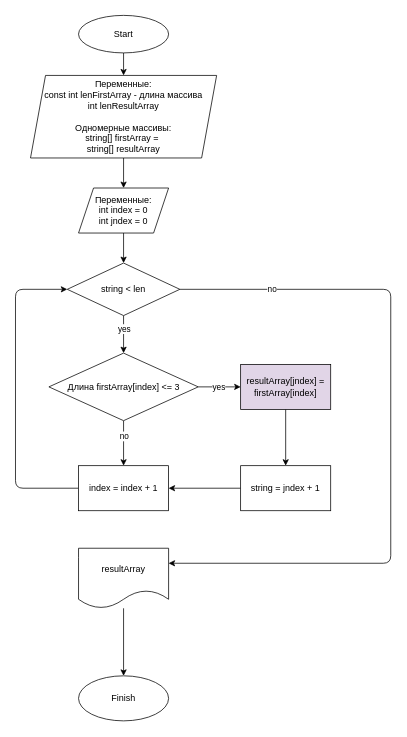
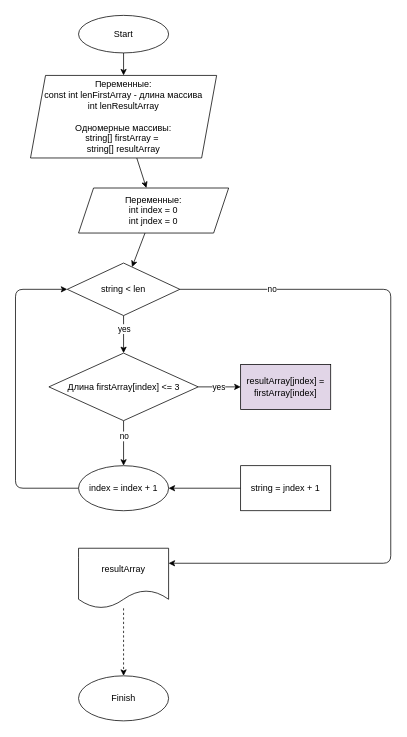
  <mxCell id="0" />
  <mxCell id="1" parent="0" />
  <mxCell id="2" value="" style="edgeStyle=none;html=1;" parent="1" source="3" target="5" edge="1"><mxGeometry relative="1" as="geometry" /></mxCell>
  <mxCell id="3" value="Start" style="ellipse;whiteSpace=wrap;html=1;" parent="1" vertex="1"><mxGeometry x="104" y="20" width="120" height="50" as="geometry" /></mxCell>
  <mxCell id="4" value="" style="edgeStyle=none;html=1;" parent="1" source="5" target="7" edge="1"><mxGeometry relative="1" as="geometry" /></mxCell>
  <mxCell id="5" value="&lt;span&gt;Переменные:&lt;/span&gt;&lt;br&gt;&lt;span&gt;const int lenFirstArray - длина массива&lt;br&gt;&lt;/span&gt;int lenResultArray&lt;br&gt;&lt;br&gt;&lt;span&gt;Одномерные массивы:&lt;/span&gt;&lt;br&gt;&lt;span&gt;string[] firstArray =&amp;nbsp;&lt;/span&gt;&lt;br&gt;&lt;span&gt;string[] resultArray&lt;/span&gt;" style="shape=parallelogram;perimeter=parallelogramPerimeter;whiteSpace=wrap;html=1;fixedSize=1;" parent="1" vertex="1"><mxGeometry x="40" y="100" width="248" height="110" as="geometry" /></mxCell>
  <mxCell id="6" value="" style="edgeStyle=none;html=1;" parent="1" source="7" target="12" edge="1"><mxGeometry relative="1" as="geometry" /></mxCell>
- <mxCell id="7" value="Переменные:&lt;br&gt;int index = 0&lt;br&gt;int jndex = 0" style="shape=parallelogram;perimeter=parallelogramPerimeter;whiteSpace=wrap;html=1;fixedSize=1;" parent="1" vertex="1"><mxGeometry x="104" y="250" width="120" height="60" as="geometry" /></mxCell>
+ <mxCell id="7" value="Переменные:&lt;br&gt;int index = 0&lt;br&gt;int jndex = 0" style="shape=parallelogram;perimeter=parallelogramPerimeter;whiteSpace=wrap;html=1;fixedSize=1;" parent="1" vertex="1"><mxGeometry x="104" y="250" width="200" height="60" as="geometry" /></mxCell>
  <mxCell id="8" value="" style="edgeStyle=none;html=1;" parent="1" source="12" target="17" edge="1"><mxGeometry relative="1" as="geometry" /></mxCell>
  <mxCell id="9" value="yes" style="edgeLabel;html=1;align=center;verticalAlign=middle;resizable=0;points=[];" parent="8" vertex="1" connectable="0"><mxGeometry x="-0.307" relative="1" as="geometry"><mxPoint as="offset" /></mxGeometry></mxCell>
  <mxCell id="10" style="edgeStyle=none;html=1;exitX=1;exitY=0.5;exitDx=0;exitDy=0;entryX=1;entryY=0.25;entryDx=0;entryDy=0;" parent="1" source="12" target="25" edge="1"><mxGeometry relative="1" as="geometry"><Array as="points"><mxPoint x="520" y="385" /><mxPoint x="520" y="750" /></Array></mxGeometry></mxCell>
  <mxCell id="11" value="no" style="edgeLabel;html=1;align=center;verticalAlign=middle;resizable=0;points=[];" parent="10" vertex="1" connectable="0"><mxGeometry x="-0.741" y="1" relative="1" as="geometry"><mxPoint as="offset" /></mxGeometry></mxCell>
  <mxCell id="12" value="string &amp;lt; len" style="rhombus;whiteSpace=wrap;html=1;" parent="1" vertex="1"><mxGeometry x="89" y="350" width="150" height="70" as="geometry" /></mxCell>
  <mxCell id="13" value="" style="edgeStyle=none;html=1;" parent="1" source="17" target="19" edge="1"><mxGeometry relative="1" as="geometry" /></mxCell>
  <mxCell id="14" value="yes" style="edgeLabel;html=1;align=center;verticalAlign=middle;resizable=0;points=[];" parent="13" vertex="1" connectable="0"><mxGeometry x="-0.522" y="-3" relative="1" as="geometry"><mxPoint x="13" y="-3" as="offset" /></mxGeometry></mxCell>
  <mxCell id="15" value="" style="edgeStyle=none;html=1;" parent="1" source="17" target="23" edge="1"><mxGeometry relative="1" as="geometry" /></mxCell>
  <mxCell id="16" value="no" style="edgeLabel;html=1;align=center;verticalAlign=middle;resizable=0;points=[];" parent="15" vertex="1" connectable="0"><mxGeometry x="-0.333" relative="1" as="geometry"><mxPoint as="offset" /></mxGeometry></mxCell>
  <mxCell id="17" value="Длина firstArray[index] &amp;lt;= 3" style="rhombus;whiteSpace=wrap;html=1;" parent="1" vertex="1"><mxGeometry x="64.5" y="470" width="199" height="90" as="geometry" /></mxCell>
- <mxCell id="18" value="" style="edgeStyle=none;html=1;" parent="1" source="19" target="21" edge="1"><mxGeometry relative="1" as="geometry" /></mxCell>
  <mxCell id="19" value="resultArray[jndex] = firstArray[index]" style="whiteSpace=wrap;html=1;fillColor=#e1d5e7;" parent="1" vertex="1"><mxGeometry x="320" y="485" width="120" height="60" as="geometry" /></mxCell>
  <mxCell id="20" style="edgeStyle=none;html=1;exitX=0;exitY=0.5;exitDx=0;exitDy=0;entryX=1;entryY=0.5;entryDx=0;entryDy=0;" parent="1" source="21" target="23" edge="1"><mxGeometry relative="1" as="geometry" /></mxCell>
  <mxCell id="21" value="string = jndex + 1" style="whiteSpace=wrap;html=1;" parent="1" vertex="1"><mxGeometry x="320" y="620" width="120" height="60" as="geometry" /></mxCell>
  <mxCell id="22" style="edgeStyle=none;html=1;exitX=0;exitY=0.5;exitDx=0;exitDy=0;entryX=0;entryY=0.5;entryDx=0;entryDy=0;" parent="1" source="23" target="12" edge="1"><mxGeometry relative="1" as="geometry"><Array as="points"><mxPoint x="20" y="650" /><mxPoint x="20" y="385" /></Array></mxGeometry></mxCell>
- <mxCell id="23" value="index = index + 1" style="whiteSpace=wrap;html=1;" parent="1" vertex="1"><mxGeometry x="104" y="620" width="120" height="60" as="geometry" /></mxCell>
- <mxCell id="24" value="" style="edgeStyle=none;html=1;" parent="1" source="25" target="26" edge="1"><mxGeometry relative="1" as="geometry" /></mxCell>
+ <mxCell id="23" value="index = index + 1" style="ellipse;whiteSpace=wrap;html=1;" parent="1" vertex="1"><mxGeometry x="104" y="620" width="120" height="60" as="geometry" /></mxCell>
+ <mxCell id="24" value="" style="edgeStyle=none;html=1;dashed=1;" parent="1" source="25" target="26" edge="1"><mxGeometry relative="1" as="geometry" /></mxCell>
  <mxCell id="25" value="resultArray" style="shape=document;whiteSpace=wrap;html=1;boundedLbl=1;" parent="1" vertex="1"><mxGeometry x="104" y="730" width="120" height="80" as="geometry" /></mxCell>
  <mxCell id="26" value="Finish" style="ellipse;whiteSpace=wrap;html=1;" parent="1" vertex="1"><mxGeometry x="104" y="900" width="120" height="60" as="geometry" /></mxCell>
